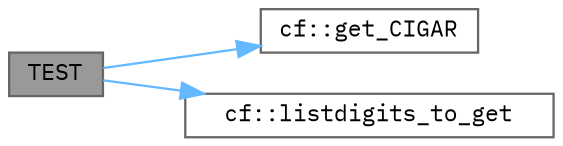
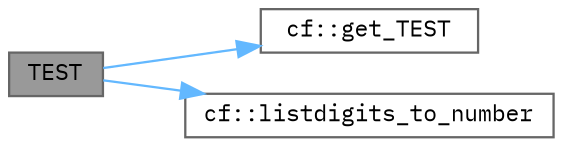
  digraph {
    fontname="IBM Plex Mono"
    rankdir=LR
    node [color=grey40 fillcolor=white fontname="IBM Plex Mono" fontsize=10 shape=box style=filled]
    edge [color=steelblue1 fontname="IBM Plex Mono" fontsize=10 labelfontname=Helvetica labelfontsize=10 style=solid]
    n1 [color=gray40 fillcolor=grey60 fontcolor=black height=0.2 label=TEST width=0.4]
-   n2 [height=0.2 label="cf::get_CIGAR" width=0.4]
-   n3 [height=0.2 label="cf::listdigits_to_get" width=0.4]
+   n2 [height=0.2 label="cf::get_TEST" width=0.4]
+   n3 [height=0.2 label="cf::listdigits_to_number" width=0.4]
    n1 -> n2
    n1 -> n3
  }
